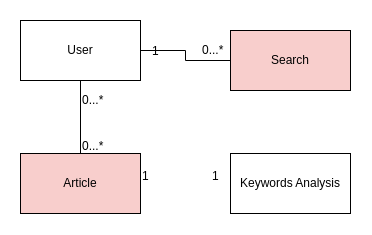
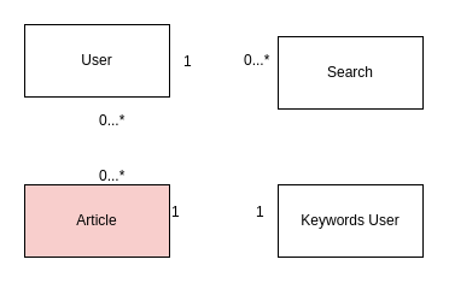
  <mxCell id="0" />
  <mxCell id="1" parent="0" />
- <mxCell id="2" style="edgeStyle=orthogonalEdgeStyle;rounded=0;orthogonalLoop=1;jettySize=auto;html=1;exitX=1;exitY=0.5;exitDx=0;exitDy=0;endArrow=none;endFill=0;" edge="1" parent="1" source="4" target="5"><mxGeometry relative="1" as="geometry" /></mxCell>
- <mxCell id="3" style="edgeStyle=orthogonalEdgeStyle;rounded=0;orthogonalLoop=1;jettySize=auto;html=1;exitX=0.5;exitY=1;exitDx=0;exitDy=0;entryX=0.5;entryY=0;entryDx=0;entryDy=0;endArrow=none;endFill=0;" edge="1" parent="1" source="4" target="6"><mxGeometry relative="1" as="geometry" /></mxCell>
  <mxCell id="4" value="User" style="rounded=0;whiteSpace=wrap;html=1;" vertex="1" parent="1"><mxGeometry x="20" y="20" width="120" height="60" as="geometry" /></mxCell>
- <mxCell id="5" value="Search" style="rounded=0;whiteSpace=wrap;html=1;fillColor=#f8cecc;" vertex="1" parent="1"><mxGeometry x="230" y="30" width="120" height="60" as="geometry" /></mxCell>
+ <mxCell id="5" value="Search" style="rounded=0;whiteSpace=wrap;html=1;" vertex="1" parent="1"><mxGeometry x="230" y="30" width="120" height="60" as="geometry" /></mxCell>
  <mxCell id="6" value="Article" style="rounded=0;whiteSpace=wrap;html=1;fillColor=#f8cecc;" vertex="1" parent="1"><mxGeometry x="20" y="153" width="120" height="60" as="geometry" /></mxCell>
- <mxCell id="7" value="Keywords Analysis" style="rounded=0;whiteSpace=wrap;html=1;" vertex="1" parent="1"><mxGeometry x="230" y="153" width="120" height="60" as="geometry" /></mxCell>
+ <mxCell id="7" value="Keywords User" style="rounded=0;whiteSpace=wrap;html=1;" vertex="1" parent="1"><mxGeometry x="230" y="153" width="120" height="60" as="geometry" /></mxCell>
  <mxCell id="8" value="1" style="text;html=1;resizable=0;points=[];autosize=1;align=left;verticalAlign=top;spacingTop=-4;" vertex="1" parent="1"><mxGeometry x="150" y="40.5" width="20" height="20" as="geometry" /></mxCell>
  <mxCell id="9" value="0...*" style="text;html=1;resizable=0;points=[];autosize=1;align=left;verticalAlign=top;spacingTop=-4;" vertex="1" parent="1"><mxGeometry x="200" y="40" width="40" height="20" as="geometry" /></mxCell>
  <mxCell id="10" value="0...*" style="text;html=1;resizable=0;points=[];autosize=1;align=left;verticalAlign=top;spacingTop=-4;" vertex="1" parent="1"><mxGeometry x="80" y="90" width="40" height="20" as="geometry" /></mxCell>
  <mxCell id="11" value="0...*" style="text;html=1;resizable=0;points=[];autosize=1;align=left;verticalAlign=top;spacingTop=-4;" vertex="1" parent="1"><mxGeometry x="80" y="136" width="40" height="20" as="geometry" /></mxCell>
  <mxCell id="12" value="1" style="text;html=1;resizable=0;points=[];autosize=1;align=left;verticalAlign=top;spacingTop=-4;" vertex="1" parent="1"><mxGeometry x="140" y="166" width="20" height="20" as="geometry" /></mxCell>
  <mxCell id="13" value="1" style="text;html=1;resizable=0;points=[];autosize=1;align=left;verticalAlign=top;spacingTop=-4;" vertex="1" parent="1"><mxGeometry x="210" y="166" width="20" height="20" as="geometry" /></mxCell>
